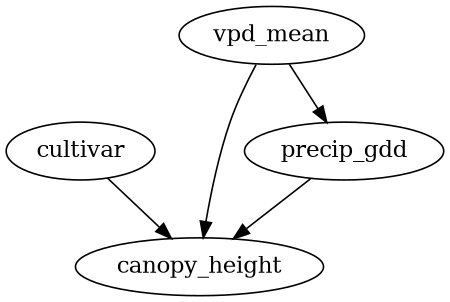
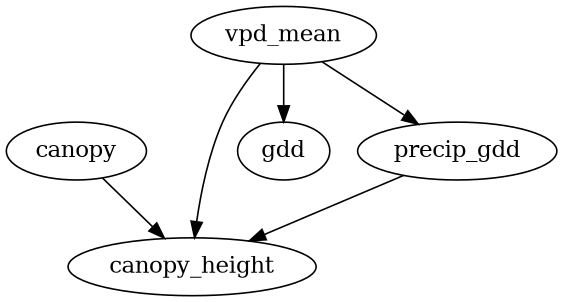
  digraph {
    edge [dir=forward]
-   cultivar
+   cultivar [label=canopy]
    canopy_height
    vpd_mean
+   gdd
    n5 [label=precip_gdd]
    cultivar -> canopy_height
    vpd_mean -> canopy_height
+   vpd_mean -> gdd
    vpd_mean -> n5
    n5 -> canopy_height
  }
